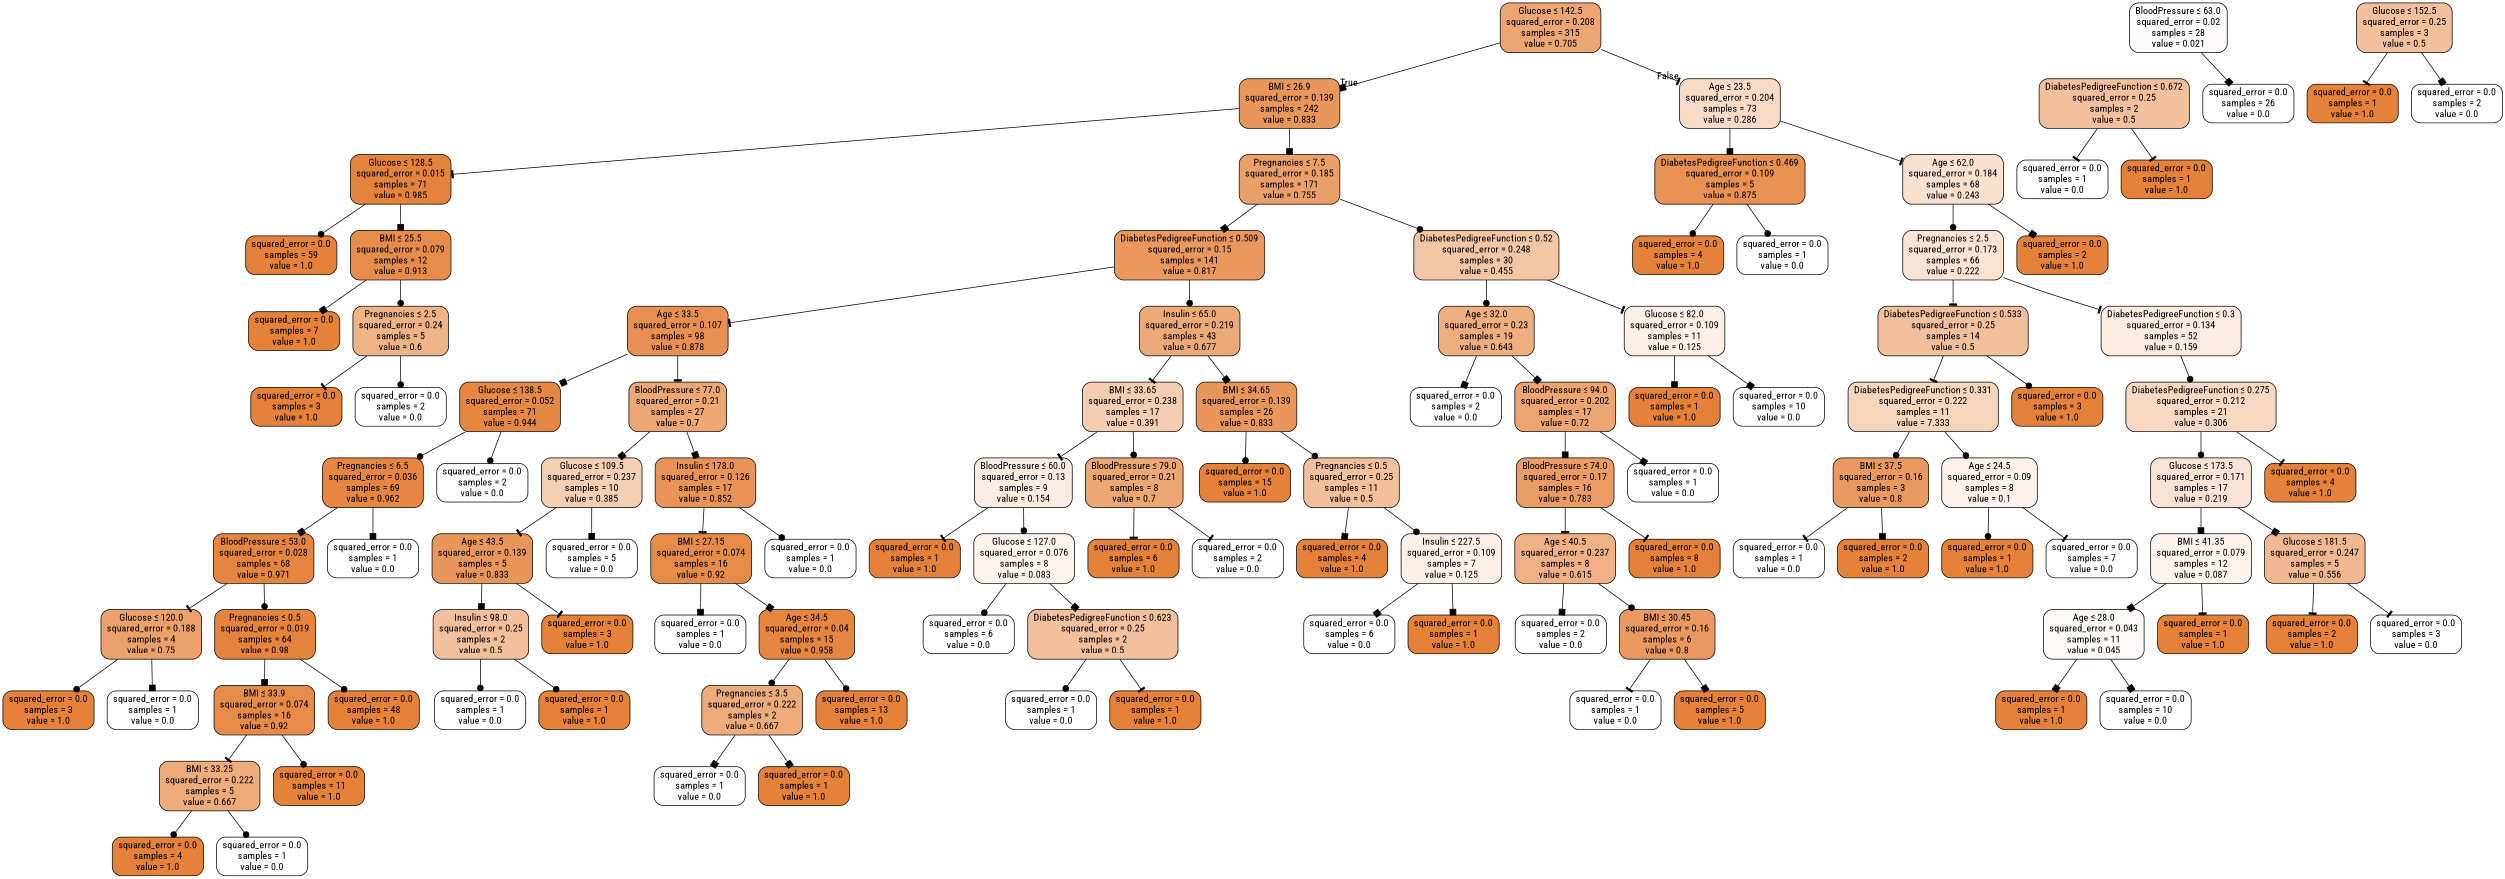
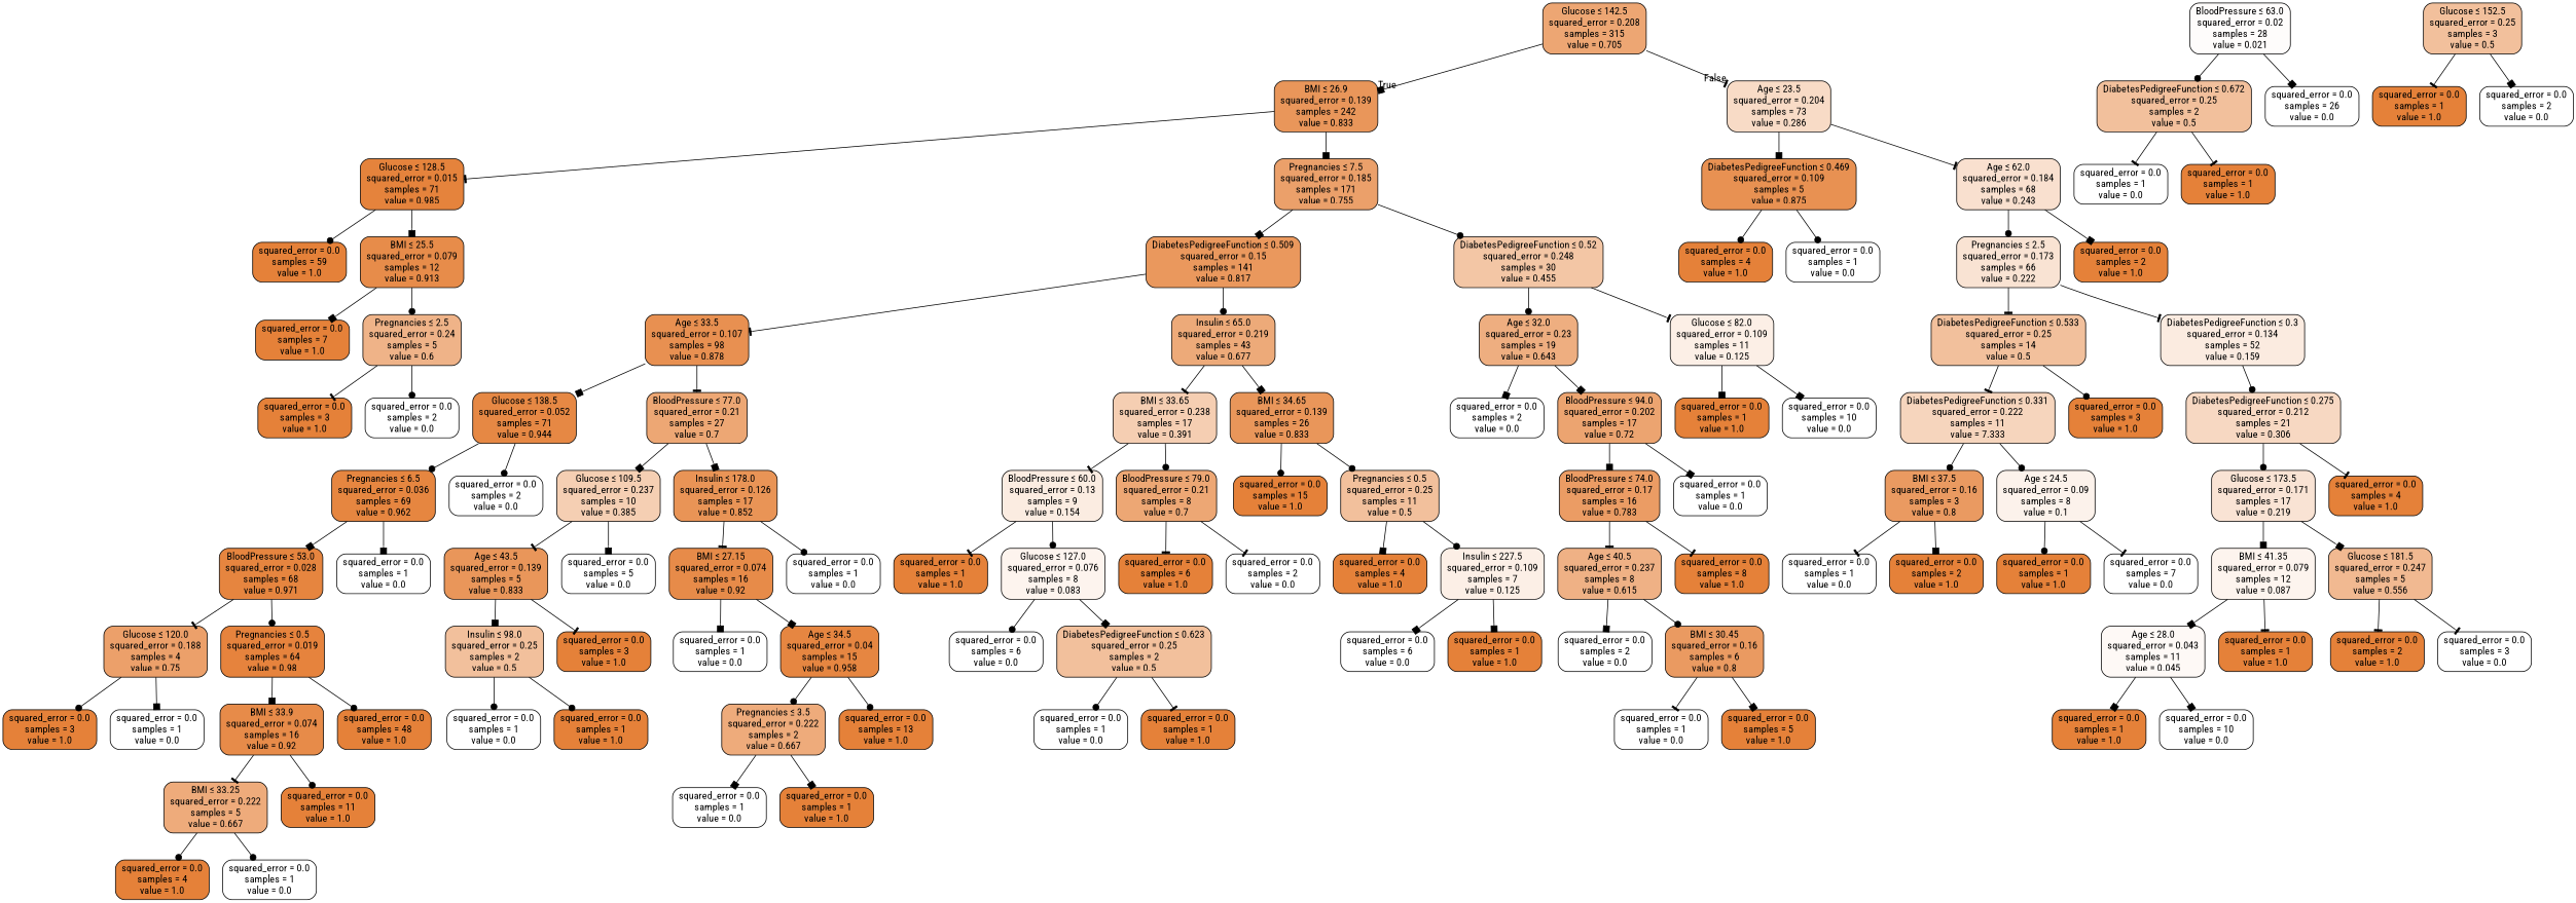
  digraph {
    fontname="Roboto Condensed"
    node [color=black fillcolor="#e58139" fontname="Roboto Condensed" shape=box style="filled, rounded"]
    edge [arrowhead=box fontname="Roboto Condensed"]
    n1 [fillcolor="#eda673" label=<Glucose &le; 142.5<br/>squared_error = 0.208<br/>samples = 315<br/>value = 0.705>]
    n2 [fillcolor="#e9965a" label=<BMI &le; 26.9<br/>squared_error = 0.139<br/>samples = 242<br/>value = 0.833>]
    n3 [fillcolor="#f8dbc6" label=<Age &le; 23.5<br/>squared_error = 0.204<br/>samples = 73<br/>value = 0.286>]
    n4 [fillcolor="#e5833c" label=<Glucose &le; 128.5<br/>squared_error = 0.015<br/>samples = 71<br/>value = 0.985>]
    n5 [fillcolor="#eba06a" label=<Pregnancies &le; 7.5<br/>squared_error = 0.185<br/>samples = 171<br/>value = 0.755>]
    n6 [fillcolor="#e89152" label=<DiabetesPedigreeFunction &le; 0.469<br/>squared_error = 0.109<br/>samples = 5<br/>value = 0.875>]
    n7 [fillcolor="#f9e0cf" label=<Age &le; 62.0<br/>squared_error = 0.184<br/>samples = 68<br/>value = 0.243>]
    n8 [label=<squared_error = 0.0<br/>samples = 59<br/>value = 1.0>]
    n9 [fillcolor="#e78c4a" label=<BMI &le; 25.5<br/>squared_error = 0.079<br/>samples = 12<br/>value = 0.913>]
    n10 [fillcolor="#ea985d" label=<DiabetesPedigreeFunction &le; 0.509<br/>squared_error = 0.15<br/>samples = 141<br/>value = 0.817>]
    n11 [fillcolor="#f3c6a5" label=<DiabetesPedigreeFunction &le; 0.52<br/>squared_error = 0.248<br/>samples = 30<br/>value = 0.455>]
    n12 [label=<squared_error = 0.0<br/>samples = 7<br/>value = 1.0>]
    n13 [fillcolor="#efb388" label=<Pregnancies &le; 2.5<br/>squared_error = 0.24<br/>samples = 5<br/>value = 0.6>]
    n14 [label=<squared_error = 0.0<br/>samples = 3<br/>value = 1.0>]
    n15 [fillcolor="#ffffff" label=<squared_error = 0.0<br/>samples = 2<br/>value = 0.0>]
    n16 [fillcolor="#e89051" label=<Age &le; 33.5<br/>squared_error = 0.107<br/>samples = 98<br/>value = 0.878>]
    n17 [fillcolor="#edaa79" label=<Insulin &le; 65.0<br/>squared_error = 0.219<br/>samples = 43<br/>value = 0.677>]
    n18 [fillcolor="#eeae80" label=<Age &le; 32.0<br/>squared_error = 0.23<br/>samples = 19<br/>value = 0.643>]
    n19 [fillcolor="#fcefe6" label=<Glucose &le; 82.0<br/>squared_error = 0.109<br/>samples = 11<br/>value = 0.125>]
    n20 [fillcolor="#e68844" label=<Glucose &le; 138.5<br/>squared_error = 0.052<br/>samples = 71<br/>value = 0.944>]
    n21 [fillcolor="#eda774" label=<BloodPressure &le; 77.0<br/>squared_error = 0.21<br/>samples = 27<br/>value = 0.7>]
    n22 [fillcolor="#f5ceb2" label=<BMI &le; 33.65<br/>squared_error = 0.238<br/>samples = 17<br/>value = 0.391>]
    n23 [fillcolor="#e9965a" label=<BMI &le; 34.65<br/>squared_error = 0.139<br/>samples = 26<br/>value = 0.833>]
    n24 [fillcolor="#e68640" label=<Pregnancies &le; 6.5<br/>squared_error = 0.036<br/>samples = 69<br/>value = 0.962>]
    n25 [fillcolor="#ffffff" label=<squared_error = 0.0<br/>samples = 2<br/>value = 0.0>]
    n26 [fillcolor="#f5cfb3" label=<Glucose &le; 109.5<br/>squared_error = 0.237<br/>samples = 10<br/>value = 0.385>]
    n27 [fillcolor="#e99456" label=<Insulin &le; 178.0<br/>squared_error = 0.126<br/>samples = 17<br/>value = 0.852>]
    n28 [fillcolor="#e6853f" label=<BloodPressure &le; 53.0<br/>squared_error = 0.028<br/>samples = 68<br/>value = 0.971>]
    n29 [fillcolor="#ffffff" label=<squared_error = 0.0<br/>samples = 1<br/>value = 0.0>]
    n30 [fillcolor="#eca06a" label=<Glucose &le; 120.0<br/>squared_error = 0.188<br/>samples = 4<br/>value = 0.75>]
    n31 [fillcolor="#e6833d" label=<Pregnancies &le; 0.5<br/>squared_error = 0.019<br/>samples = 64<br/>value = 0.98>]
    n32 [label=<squared_error = 0.0<br/>samples = 3<br/>value = 1.0>]
    n33 [fillcolor="#ffffff" label=<squared_error = 0.0<br/>samples = 1<br/>value = 0.0>]
    n34 [fillcolor="#e78b49" label=<BMI &le; 33.9<br/>squared_error = 0.074<br/>samples = 16<br/>value = 0.92>]
    n35 [label=<squared_error = 0.0<br/>samples = 48<br/>value = 1.0>]
    n36 [fillcolor="#eeab7b" label=<BMI &le; 33.25<br/>squared_error = 0.222<br/>samples = 5<br/>value = 0.667>]
    n37 [label=<squared_error = 0.0<br/>samples = 11<br/>value = 1.0>]
    n38 [label=<squared_error = 0.0<br/>samples = 4<br/>value = 1.0>]
    n39 [fillcolor="#ffffff" label=<squared_error = 0.0<br/>samples = 1<br/>value = 0.0>]
    n40 [fillcolor="#e9965a" label=<Age &le; 43.5<br/>squared_error = 0.139<br/>samples = 5<br/>value = 0.833>]
    n41 [fillcolor="#ffffff" label=<squared_error = 0.0<br/>samples = 5<br/>value = 0.0>]
    n42 [fillcolor="#e78b49" label=<BMI &le; 27.15<br/>squared_error = 0.074<br/>samples = 16<br/>value = 0.92>]
    n43 [fillcolor="#ffffff" label=<squared_error = 0.0<br/>samples = 1<br/>value = 0.0>]
    n44 [fillcolor="#f2c09c" label=<Insulin &le; 98.0<br/>squared_error = 0.25<br/>samples = 2<br/>value = 0.5>]
    n45 [label=<squared_error = 0.0<br/>samples = 3<br/>value = 1.0>]
    n46 [fillcolor="#ffffff" label=<squared_error = 0.0<br/>samples = 1<br/>value = 0.0>]
    n47 [label=<squared_error = 0.0<br/>samples = 1<br/>value = 1.0>]
    n48 [fillcolor="#ffffff" label=<squared_error = 0.0<br/>samples = 1<br/>value = 0.0>]
    n49 [fillcolor="#e68641" label=<Age &le; 34.5<br/>squared_error = 0.04<br/>samples = 15<br/>value = 0.958>]
    n50 [fillcolor="#eeab7b" label=<Pregnancies &le; 3.5<br/>squared_error = 0.222<br/>samples = 2<br/>value = 0.667>]
    n51 [label=<squared_error = 0.0<br/>samples = 13<br/>value = 1.0>]
    n52 [fillcolor="#ffffff" label=<squared_error = 0.0<br/>samples = 1<br/>value = 0.0>]
    n53 [label=<squared_error = 0.0<br/>samples = 1<br/>value = 1.0>]
    n54 [fillcolor="#fbece1" label=<BloodPressure &le; 60.0<br/>squared_error = 0.13<br/>samples = 9<br/>value = 0.154>]
    n55 [fillcolor="#eda774" label=<BloodPressure &le; 79.0<br/>squared_error = 0.21<br/>samples = 8<br/>value = 0.7>]
    n56 [label=<squared_error = 0.0<br/>samples = 15<br/>value = 1.0>]
    n57 [fillcolor="#f2c09c" label=<Pregnancies &le; 0.5<br/>squared_error = 0.25<br/>samples = 11<br/>value = 0.5>]
    n58 [label=<squared_error = 0.0<br/>samples = 1<br/>value = 1.0>]
    n59 [fillcolor="#fdf4ee" label=<Glucose &le; 127.0<br/>squared_error = 0.076<br/>samples = 8<br/>value = 0.083>]
    n60 [label=<squared_error = 0.0<br/>samples = 6<br/>value = 1.0>]
    n61 [fillcolor="#ffffff" label=<squared_error = 0.0<br/>samples = 2<br/>value = 0.0>]
    n62 [fillcolor="#ffffff" label=<squared_error = 0.0<br/>samples = 6<br/>value = 0.0>]
    n63 [fillcolor="#f2c09c" label=<DiabetesPedigreeFunction &le; 0.623<br/>squared_error = 0.25<br/>samples = 2<br/>value = 0.5>]
    n64 [fillcolor="#ffffff" label=<squared_error = 0.0<br/>samples = 1<br/>value = 0.0>]
    n65 [label=<squared_error = 0.0<br/>samples = 1<br/>value = 1.0>]
    n66 [label=<squared_error = 0.0<br/>samples = 4<br/>value = 1.0>]
    n67 [fillcolor="#fcefe6" label=<Insulin &le; 227.5<br/>squared_error = 0.109<br/>samples = 7<br/>value = 0.125>]
    n68 [fillcolor="#ffffff" label=<squared_error = 0.0<br/>samples = 6<br/>value = 0.0>]
    n69 [label=<squared_error = 0.0<br/>samples = 1<br/>value = 1.0>]
    n70 [fillcolor="#ffffff" label=<squared_error = 0.0<br/>samples = 2<br/>value = 0.0>]
    n71 [fillcolor="#eca470" label=<BloodPressure &le; 94.0<br/>squared_error = 0.202<br/>samples = 17<br/>value = 0.72>]
    n72 [label=<squared_error = 0.0<br/>samples = 1<br/>value = 1.0>]
    n73 [fillcolor="#ffffff" label=<squared_error = 0.0<br/>samples = 10<br/>value = 0.0>]
    n74 [fillcolor="#eb9c64" label=<BloodPressure &le; 74.0<br/>squared_error = 0.17<br/>samples = 16<br/>value = 0.783>]
    n75 [fillcolor="#ffffff" label=<squared_error = 0.0<br/>samples = 1<br/>value = 0.0>]
    n76 [fillcolor="#efb185" label=<Age &le; 40.5<br/>squared_error = 0.237<br/>samples = 8<br/>value = 0.615>]
    n77 [label=<squared_error = 0.0<br/>samples = 8<br/>value = 1.0>]
    n78 [fillcolor="#ffffff" label=<squared_error = 0.0<br/>samples = 2<br/>value = 0.0>]
    n79 [fillcolor="#ea9a61" label=<BMI &le; 30.45<br/>squared_error = 0.16<br/>samples = 6<br/>value = 0.8>]
    n80 [fillcolor="#ffffff" label=<squared_error = 0.0<br/>samples = 1<br/>value = 0.0>]
    n81 [label=<squared_error = 0.0<br/>samples = 5<br/>value = 1.0>]
    n82 [label=<squared_error = 0.0<br/>samples = 4<br/>value = 1.0>]
    n83 [fillcolor="#ffffff" label=<squared_error = 0.0<br/>samples = 1<br/>value = 0.0>]
    n84 [fillcolor="#f9e3d3" label=<Pregnancies &le; 2.5<br/>squared_error = 0.173<br/>samples = 66<br/>value = 0.222>]
    n85 [label=<squared_error = 0.0<br/>samples = 2<br/>value = 1.0>]
    n86 [fillcolor="#f2c09c" label=<DiabetesPedigreeFunction &le; 0.533<br/>squared_error = 0.25<br/>samples = 14<br/>value = 0.5>]
    n87 [fillcolor="#fbebe0" label=<DiabetesPedigreeFunction &le; 0.3<br/>squared_error = 0.134<br/>samples = 52<br/>value = 0.159>]
    n88 [fillcolor="#f6d5bd" label=<DiabetesPedigreeFunction &le; 0.331<br/>squared_error = 0.222<br/>samples = 11<br/>value = 7.333>]
    n89 [label=<squared_error = 0.0<br/>samples = 3<br/>value = 1.0>]
    n90 [fillcolor="#f7d8c2" label=<DiabetesPedigreeFunction &le; 0.275<br/>squared_error = 0.212<br/>samples = 21<br/>value = 0.306>]
    n91 [fillcolor="#ea9a61" label=<BMI &le; 37.5<br/>squared_error = 0.16<br/>samples = 3<br/>value = 0.8>]
    n92 [fillcolor="#fcf2eb" label=<Age &le; 24.5<br/>squared_error = 0.09<br/>samples = 8<br/>value = 0.1>]
    n93 [fillcolor="#ffffff" label=<squared_error = 0.0<br/>samples = 1<br/>value = 0.0>]
    n94 [label=<squared_error = 0.0<br/>samples = 2<br/>value = 1.0>]
    n95 [label=<squared_error = 0.0<br/>samples = 1<br/>value = 1.0>]
    n96 [fillcolor="#ffffff" label=<squared_error = 0.0<br/>samples = 7<br/>value = 0.0>]
    n97 [fillcolor="#f9e3d4" label=<Glucose &le; 173.5<br/>squared_error = 0.171<br/>samples = 17<br/>value = 0.219>]
    n98 [label=<squared_error = 0.0<br/>samples = 4<br/>value = 1.0>]
    n99 [fillcolor="#fdf4ee" label=<BMI &le; 41.35<br/>squared_error = 0.079<br/>samples = 12<br/>value = 0.087>]
    n100 [fillcolor="#f1b991" label=<Glucose &le; 181.5<br/>squared_error = 0.247<br/>samples = 5<br/>value = 0.556>]
    n101 [fillcolor="#fef9f6" label=<Age &le; 28.0<br/>squared_error = 0.043<br/>samples = 11<br/>value = 0.045>]
    n102 [label=<squared_error = 0.0<br/>samples = 1<br/>value = 1.0>]
    n103 [label=<squared_error = 0.0<br/>samples = 2<br/>value = 1.0>]
    n104 [fillcolor="#ffffff" label=<squared_error = 0.0<br/>samples = 3<br/>value = 0.0>]
    n105 [label=<squared_error = 0.0<br/>samples = 1<br/>value = 1.0>]
    n106 [fillcolor="#ffffff" label=<squared_error = 0.0<br/>samples = 10<br/>value = 0.0>]
    n107 [fillcolor="#fefcfb" label=<BloodPressure &le; 63.0<br/>squared_error = 0.02<br/>samples = 28<br/>value = 0.021>]
    n108 [fillcolor="#f2c09c" label=<DiabetesPedigreeFunction &le; 0.672<br/>squared_error = 0.25<br/>samples = 2<br/>value = 0.5>]
    n109 [fillcolor="#ffffff" label=<squared_error = 0.0<br/>samples = 26<br/>value = 0.0>]
    n110 [fillcolor="#f2c09c" label=<Glucose &le; 152.5<br/>squared_error = 0.25<br/>samples = 3<br/>value = 0.5>]
    n111 [label=<squared_error = 0.0<br/>samples = 1<br/>value = 1.0>]
    n112 [fillcolor="#ffffff" label=<squared_error = 0.0<br/>samples = 2<br/>value = 0.0>]
    n113 [fillcolor="#ffffff" label=<squared_error = 0.0<br/>samples = 1<br/>value = 0.0>]
    n114 [label=<squared_error = 0.0<br/>samples = 1<br/>value = 1.0>]
    n1 -> n2 [headlabel=True labelangle=45 labeldistance=2.5]
    n1 -> n3 [arrowhead=tee headlabel=False labelangle=-45 labeldistance=2.5]
    n2 -> n4 [arrowhead=tee]
    n2 -> n5
    n3 -> n6
    n3 -> n7 [arrowhead=tee]
    n4 -> n8 [arrowhead=dot]
    n4 -> n9
    n5 -> n10
    n5 -> n11 [arrowhead=dot]
    n6 -> n82 [arrowhead=dot]
    n6 -> n83 [arrowhead=dot]
    n7 -> n84 [arrowhead=dot]
    n7 -> n85
    n9 -> n12
    n9 -> n13 [arrowhead=dot]
    n10 -> n16 [arrowhead=tee]
    n10 -> n17 [arrowhead=dot]
    n11 -> n18 [arrowhead=dot]
    n11 -> n19 [arrowhead=tee]
    n13 -> n14 [arrowhead=tee]
    n13 -> n15 [arrowhead=dot]
    n16 -> n20
    n16 -> n21 [arrowhead=tee]
    n17 -> n22 [arrowhead=tee]
    n17 -> n23
    n18 -> n70
    n18 -> n71
    n19 -> n72
    n19 -> n73
    n20 -> n24 [arrowhead=dot]
    n20 -> n25 [arrowhead=dot]
    n21 -> n26
    n21 -> n27
    n22 -> n54 [arrowhead=tee]
    n22 -> n55 [arrowhead=dot]
    n23 -> n56 [arrowhead=dot]
    n23 -> n57 [arrowhead=dot]
    n24 -> n28
    n24 -> n29
    n26 -> n40 [arrowhead=tee]
    n26 -> n41
    n27 -> n42 [arrowhead=tee]
    n27 -> n43 [arrowhead=dot]
    n28 -> n30 [arrowhead=tee]
    n28 -> n31 [arrowhead=dot]
    n30 -> n32 [arrowhead=dot]
    n30 -> n33
    n31 -> n34
    n31 -> n35 [arrowhead=dot]
    n34 -> n36 [arrowhead=tee]
    n34 -> n37 [arrowhead=dot]
    n36 -> n38 [arrowhead=dot]
    n36 -> n39 [arrowhead=dot]
    n40 -> n44
    n40 -> n45 [arrowhead=tee]
    n42 -> n48
    n42 -> n49
    n44 -> n46 [arrowhead=dot]
    n44 -> n47 [arrowhead=dot]
    n49 -> n50 [arrowhead=dot]
    n49 -> n51 [arrowhead=dot]
    n50 -> n52
    n50 -> n53
    n54 -> n58 [arrowhead=tee]
    n54 -> n59 [arrowhead=dot]
    n55 -> n60 [arrowhead=tee]
    n55 -> n61 [arrowhead=tee]
    n57 -> n66
    n57 -> n67 [arrowhead=dot]
    n59 -> n62 [arrowhead=dot]
    n59 -> n63
    n63 -> n64 [arrowhead=dot]
    n63 -> n65 [arrowhead=tee]
    n67 -> n68
    n67 -> n69
    n71 -> n74
    n71 -> n75
    n74 -> n76 [arrowhead=tee]
    n74 -> n77 [arrowhead=tee]
    n76 -> n78
    n76 -> n79 [arrowhead=dot]
    n79 -> n80 [arrowhead=tee]
    n79 -> n81
    n84 -> n86 [arrowhead=tee]
    n84 -> n87 [arrowhead=tee]
    n86 -> n88 [arrowhead=tee]
    n86 -> n89 [arrowhead=dot]
    n87 -> n90 [arrowhead=dot]
    n88 -> n91 [arrowhead=dot]
    n88 -> n92 [arrowhead=dot]
    n90 -> n97 [arrowhead=dot]
    n90 -> n98 [arrowhead=tee]
    n91 -> n93 [arrowhead=tee]
    n91 -> n94
    n92 -> n95 [arrowhead=dot]
    n92 -> n96 [arrowhead=tee]
    n97 -> n99
    n97 -> n100
    n99 -> n101
    n99 -> n102 [arrowhead=tee]
    n100 -> n103 [arrowhead=tee]
    n100 -> n104 [arrowhead=tee]
    n101 -> n105
    n101 -> n106
+   n107 -> n108 [arrowhead=dot]
    n107 -> n109
    n108 -> n113 [arrowhead=tee]
    n108 -> n114 [arrowhead=tee]
    n110 -> n111 [arrowhead=tee]
    n110 -> n112
  }
